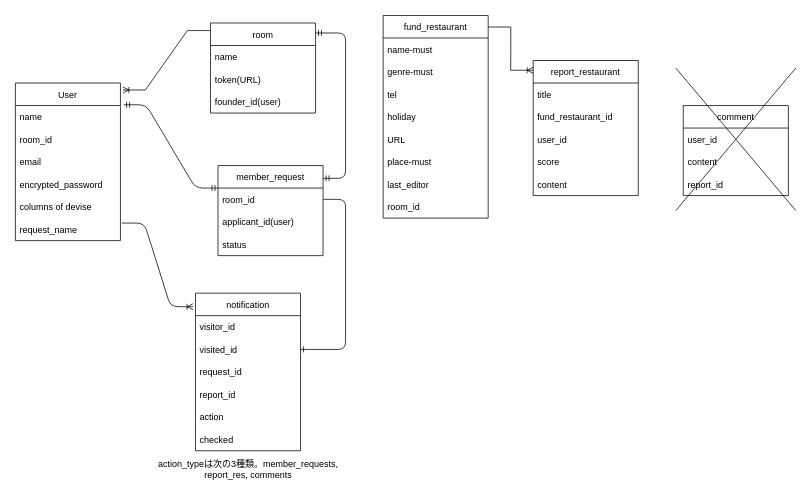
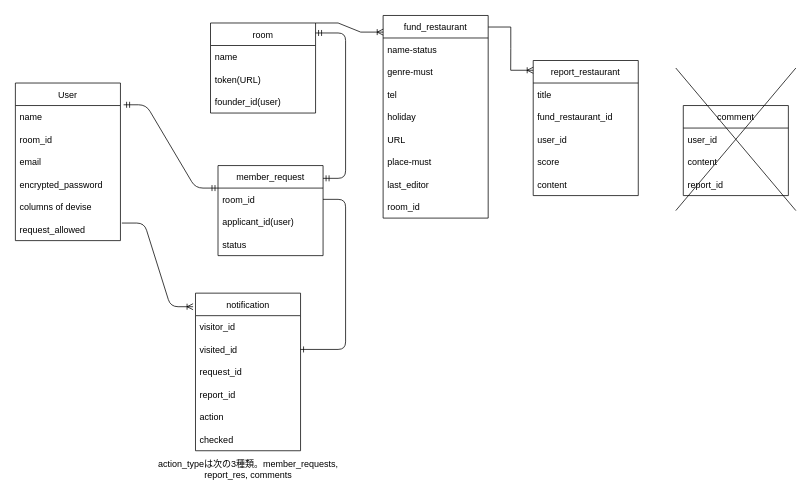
  <mxCell id="0" />
  <mxCell id="1" parent="0" />
  <mxCell id="2" value="room" style="swimlane;fontStyle=0;childLayout=stackLayout;horizontal=1;startSize=30;horizontalStack=0;resizeParent=1;resizeParentMax=0;resizeLast=0;collapsible=1;marginBottom=0;" parent="1" vertex="1"><mxGeometry x="280" y="30" width="140" height="120" as="geometry" /></mxCell>
  <mxCell id="3" value="name" style="text;strokeColor=none;fillColor=none;align=left;verticalAlign=middle;spacingLeft=4;spacingRight=4;overflow=hidden;points=[[0,0.5],[1,0.5]];portConstraint=eastwest;rotatable=0;" parent="2" vertex="1"><mxGeometry y="30" width="140" height="30" as="geometry" /></mxCell>
  <mxCell id="4" value="token(URL)" style="text;strokeColor=none;fillColor=none;align=left;verticalAlign=middle;spacingLeft=4;spacingRight=4;overflow=hidden;points=[[0,0.5],[1,0.5]];portConstraint=eastwest;rotatable=0;" parent="2" vertex="1"><mxGeometry y="60" width="140" height="30" as="geometry" /></mxCell>
  <mxCell id="5" value="founder_id(user)" style="text;strokeColor=none;fillColor=none;align=left;verticalAlign=middle;spacingLeft=4;spacingRight=4;overflow=hidden;points=[[0,0.5],[1,0.5]];portConstraint=eastwest;rotatable=0;" parent="2" vertex="1"><mxGeometry y="90" width="140" height="30" as="geometry" /></mxCell>
  <mxCell id="6" value="User" style="swimlane;fontStyle=0;childLayout=stackLayout;horizontal=1;startSize=30;horizontalStack=0;resizeParent=1;resizeParentMax=0;resizeLast=0;collapsible=1;marginBottom=0;" parent="1" vertex="1"><mxGeometry x="20" y="110" width="140" height="210" as="geometry"><mxRectangle x="110" y="250" width="60" height="30" as="alternateBounds" /></mxGeometry></mxCell>
  <mxCell id="7" value="name" style="text;strokeColor=none;fillColor=none;align=left;verticalAlign=middle;spacingLeft=4;spacingRight=4;overflow=hidden;points=[[0,0.5],[1,0.5]];portConstraint=eastwest;rotatable=0;" parent="6" vertex="1"><mxGeometry y="30" width="140" height="30" as="geometry" /></mxCell>
  <mxCell id="8" value="room_id" style="text;strokeColor=none;fillColor=none;align=left;verticalAlign=middle;spacingLeft=4;spacingRight=4;overflow=hidden;points=[[0,0.5],[1,0.5]];portConstraint=eastwest;rotatable=0;" parent="6" vertex="1"><mxGeometry y="60" width="140" height="30" as="geometry" /></mxCell>
  <mxCell id="9" value="email" style="text;strokeColor=none;fillColor=none;align=left;verticalAlign=middle;spacingLeft=4;spacingRight=4;overflow=hidden;points=[[0,0.5],[1,0.5]];portConstraint=eastwest;rotatable=0;" parent="6" vertex="1"><mxGeometry y="90" width="140" height="30" as="geometry" /></mxCell>
  <mxCell id="10" value="encrypted_password" style="text;strokeColor=none;fillColor=none;align=left;verticalAlign=middle;spacingLeft=4;spacingRight=4;overflow=hidden;points=[[0,0.5],[1,0.5]];portConstraint=eastwest;rotatable=0;" parent="6" vertex="1"><mxGeometry y="120" width="140" height="30" as="geometry" /></mxCell>
  <mxCell id="11" value="columns of devise   " style="text;strokeColor=none;fillColor=none;align=left;verticalAlign=middle;spacingLeft=4;spacingRight=4;overflow=hidden;points=[[0,0.5],[1,0.5]];portConstraint=eastwest;rotatable=0;" parent="6" vertex="1"><mxGeometry y="150" width="140" height="30" as="geometry" /></mxCell>
- <mxCell id="12" value="request_name" style="text;strokeColor=none;fillColor=none;align=left;verticalAlign=middle;spacingLeft=4;spacingRight=4;overflow=hidden;points=[[0,0.5],[1,0.5]];portConstraint=eastwest;rotatable=0;" parent="6" vertex="1"><mxGeometry y="180" width="140" height="30" as="geometry" /></mxCell>
+ <mxCell id="12" value="request_allowed" style="text;strokeColor=none;fillColor=none;align=left;verticalAlign=middle;spacingLeft=4;spacingRight=4;overflow=hidden;points=[[0,0.5],[1,0.5]];portConstraint=eastwest;rotatable=0;" parent="6" vertex="1"><mxGeometry y="180" width="140" height="30" as="geometry" /></mxCell>
  <mxCell id="13" value="fund_restaurant" style="swimlane;fontStyle=0;childLayout=stackLayout;horizontal=1;startSize=30;horizontalStack=0;resizeParent=1;resizeParentMax=0;resizeLast=0;collapsible=1;marginBottom=0;" parent="1" vertex="1"><mxGeometry x="510" y="20" width="140" height="270" as="geometry" /></mxCell>
- <mxCell id="14" value="name-must" style="text;strokeColor=none;fillColor=none;align=left;verticalAlign=middle;spacingLeft=4;spacingRight=4;overflow=hidden;points=[[0,0.5],[1,0.5]];portConstraint=eastwest;rotatable=0;" parent="13" vertex="1"><mxGeometry y="30" width="140" height="30" as="geometry" /></mxCell>
+ <mxCell id="14" value="name-status" style="text;strokeColor=none;fillColor=none;align=left;verticalAlign=middle;spacingLeft=4;spacingRight=4;overflow=hidden;points=[[0,0.5],[1,0.5]];portConstraint=eastwest;rotatable=0;" parent="13" vertex="1"><mxGeometry y="30" width="140" height="30" as="geometry" /></mxCell>
  <mxCell id="15" value="genre-must" style="text;strokeColor=none;fillColor=none;align=left;verticalAlign=middle;spacingLeft=4;spacingRight=4;overflow=hidden;points=[[0,0.5],[1,0.5]];portConstraint=eastwest;rotatable=0;" parent="13" vertex="1"><mxGeometry y="60" width="140" height="30" as="geometry" /></mxCell>
  <mxCell id="16" value="tel" style="text;strokeColor=none;fillColor=none;align=left;verticalAlign=middle;spacingLeft=4;spacingRight=4;overflow=hidden;points=[[0,0.5],[1,0.5]];portConstraint=eastwest;rotatable=0;" parent="13" vertex="1"><mxGeometry y="90" width="140" height="30" as="geometry" /></mxCell>
  <mxCell id="17" value="holiday" style="text;strokeColor=none;fillColor=none;align=left;verticalAlign=middle;spacingLeft=4;spacingRight=4;overflow=hidden;points=[[0,0.5],[1,0.5]];portConstraint=eastwest;rotatable=0;" parent="13" vertex="1"><mxGeometry y="120" width="140" height="30" as="geometry" /></mxCell>
  <mxCell id="18" value="URL" style="text;strokeColor=none;fillColor=none;align=left;verticalAlign=middle;spacingLeft=4;spacingRight=4;overflow=hidden;points=[[0,0.5],[1,0.5]];portConstraint=eastwest;rotatable=0;" parent="13" vertex="1"><mxGeometry y="150" width="140" height="30" as="geometry" /></mxCell>
  <mxCell id="19" value="place-must" style="text;strokeColor=none;fillColor=none;align=left;verticalAlign=middle;spacingLeft=4;spacingRight=4;overflow=hidden;points=[[0,0.5],[1,0.5]];portConstraint=eastwest;rotatable=0;" parent="13" vertex="1"><mxGeometry y="180" width="140" height="30" as="geometry" /></mxCell>
  <mxCell id="20" value="last_editor" style="text;strokeColor=none;fillColor=none;align=left;verticalAlign=middle;spacingLeft=4;spacingRight=4;overflow=hidden;points=[[0,0.5],[1,0.5]];portConstraint=eastwest;rotatable=0;" parent="13" vertex="1"><mxGeometry y="210" width="140" height="30" as="geometry" /></mxCell>
  <mxCell id="21" value="room_id" style="text;strokeColor=none;fillColor=none;align=left;verticalAlign=middle;spacingLeft=4;spacingRight=4;overflow=hidden;points=[[0,0.5],[1,0.5]];portConstraint=eastwest;rotatable=0;" parent="13" vertex="1"><mxGeometry y="240" width="140" height="30" as="geometry" /></mxCell>
  <mxCell id="22" value="notification" style="swimlane;fontStyle=0;childLayout=stackLayout;horizontal=1;startSize=30;horizontalStack=0;resizeParent=1;resizeParentMax=0;resizeLast=0;collapsible=1;marginBottom=0;" parent="1" vertex="1"><mxGeometry x="260" y="390" width="140" height="210" as="geometry" /></mxCell>
  <mxCell id="23" value="visitor_id" style="text;strokeColor=none;fillColor=none;align=left;verticalAlign=middle;spacingLeft=4;spacingRight=4;overflow=hidden;points=[[0,0.5],[1,0.5]];portConstraint=eastwest;rotatable=0;" parent="22" vertex="1"><mxGeometry y="30" width="140" height="30" as="geometry" /></mxCell>
  <mxCell id="24" value="visited_id" style="text;strokeColor=none;fillColor=none;align=left;verticalAlign=middle;spacingLeft=4;spacingRight=4;overflow=hidden;points=[[0,0.5],[1,0.5]];portConstraint=eastwest;rotatable=0;" parent="22" vertex="1"><mxGeometry y="60" width="140" height="30" as="geometry" /></mxCell>
  <mxCell id="25" value="request_id" style="text;strokeColor=none;fillColor=none;align=left;verticalAlign=middle;spacingLeft=4;spacingRight=4;overflow=hidden;points=[[0,0.5],[1,0.5]];portConstraint=eastwest;rotatable=0;" parent="22" vertex="1"><mxGeometry y="90" width="140" height="30" as="geometry" /></mxCell>
  <mxCell id="26" value="report_id" style="text;strokeColor=none;fillColor=none;align=left;verticalAlign=middle;spacingLeft=4;spacingRight=4;overflow=hidden;points=[[0,0.5],[1,0.5]];portConstraint=eastwest;rotatable=0;" parent="22" vertex="1"><mxGeometry y="120" width="140" height="30" as="geometry" /></mxCell>
  <mxCell id="27" value="action" style="text;strokeColor=none;fillColor=none;align=left;verticalAlign=middle;spacingLeft=4;spacingRight=4;overflow=hidden;points=[[0,0.5],[1,0.5]];portConstraint=eastwest;rotatable=0;" parent="22" vertex="1"><mxGeometry y="150" width="140" height="30" as="geometry" /></mxCell>
  <mxCell id="28" value="checked" style="text;strokeColor=none;fillColor=none;align=left;verticalAlign=middle;spacingLeft=4;spacingRight=4;overflow=hidden;points=[[0,0.5],[1,0.5]];portConstraint=eastwest;rotatable=0;" parent="22" vertex="1"><mxGeometry y="180" width="140" height="30" as="geometry" /></mxCell>
- <mxCell id="29" value="" style="edgeStyle=entityRelationEdgeStyle;fontSize=12;html=1;endArrow=ERoneToMany;rounded=0;entryX=1.023;entryY=0.044;entryDx=0;entryDy=0;entryPerimeter=0;exitX=-0.006;exitY=0.084;exitDx=0;exitDy=0;exitPerimeter=0;" parent="1" source="2" target="6" edge="1"><mxGeometry width="100" height="100" relative="1" as="geometry"><mxPoint x="270" y="60" as="sourcePoint" /><mxPoint x="150" y="30" as="targetPoint" /></mxGeometry></mxCell>
  <mxCell id="30" value="member_request" style="swimlane;fontStyle=0;childLayout=stackLayout;horizontal=1;startSize=30;horizontalStack=0;resizeParent=1;resizeParentMax=0;resizeLast=0;collapsible=1;marginBottom=0;" parent="1" vertex="1"><mxGeometry x="290" y="220" width="140" height="120" as="geometry" /></mxCell>
  <mxCell id="31" value="room_id" style="text;strokeColor=none;fillColor=none;align=left;verticalAlign=middle;spacingLeft=4;spacingRight=4;overflow=hidden;points=[[0,0.5],[1,0.5]];portConstraint=eastwest;rotatable=0;" parent="30" vertex="1"><mxGeometry y="30" width="140" height="30" as="geometry" /></mxCell>
  <mxCell id="32" value="applicant_id(user)" style="text;strokeColor=none;fillColor=none;align=left;verticalAlign=middle;spacingLeft=4;spacingRight=4;overflow=hidden;points=[[0,0.5],[1,0.5]];portConstraint=eastwest;rotatable=0;" vertex="1" parent="30"><mxGeometry y="60" width="140" height="30" as="geometry" /></mxCell>
  <mxCell id="33" value="status" style="text;strokeColor=none;fillColor=none;align=left;verticalAlign=middle;spacingLeft=4;spacingRight=4;overflow=hidden;points=[[0,0.5],[1,0.5]];portConstraint=eastwest;rotatable=0;" parent="30" vertex="1"><mxGeometry y="90" width="140" height="30" as="geometry" /></mxCell>
  <mxCell id="34" value="" style="edgeStyle=entityRelationEdgeStyle;fontSize=12;html=1;endArrow=ERmandOne;startArrow=ERmandOne;entryX=1;entryY=0.111;entryDx=0;entryDy=0;entryPerimeter=0;" parent="1" target="2" edge="1"><mxGeometry width="100" height="100" relative="1" as="geometry"><mxPoint x="430" y="237" as="sourcePoint" /><mxPoint x="250" y="40" as="targetPoint" /></mxGeometry></mxCell>
  <mxCell id="35" value="" style="edgeStyle=entityRelationEdgeStyle;fontSize=12;html=1;endArrow=ERmandOne;startArrow=ERmandOne;exitX=1.03;exitY=-0.033;exitDx=0;exitDy=0;exitPerimeter=0;entryX=0;entryY=0.25;entryDx=0;entryDy=0;" parent="1" source="7" target="30" edge="1"><mxGeometry width="100" height="100" relative="1" as="geometry"><mxPoint x="-80" y="120" as="sourcePoint" /><mxPoint x="20" y="20" as="targetPoint" /></mxGeometry></mxCell>
  <mxCell id="36" value="" style="edgeStyle=entityRelationEdgeStyle;fontSize=12;html=1;endArrow=ERoneToMany;exitX=1.013;exitY=0.22;exitDx=0;exitDy=0;exitPerimeter=0;entryX=-0.023;entryY=0.086;entryDx=0;entryDy=0;entryPerimeter=0;" parent="1" target="22" edge="1"><mxGeometry width="100" height="100" relative="1" as="geometry"><mxPoint x="161.82" y="296.6" as="sourcePoint" /><mxPoint x="200" y="380" as="targetPoint" /></mxGeometry></mxCell>
  <mxCell id="37" value="" style="edgeStyle=entityRelationEdgeStyle;fontSize=12;html=1;endArrow=ERone;endFill=1;entryX=1;entryY=0.5;entryDx=0;entryDy=0;" parent="1" source="31" target="24" edge="1"><mxGeometry width="100" height="100" relative="1" as="geometry"><mxPoint x="480" y="380" as="sourcePoint" /><mxPoint x="580" y="280" as="targetPoint" /></mxGeometry></mxCell>
  <mxCell id="38" value="comment" style="swimlane;fontStyle=0;childLayout=stackLayout;horizontal=1;startSize=30;horizontalStack=0;resizeParent=1;resizeParentMax=0;resizeLast=0;collapsible=1;marginBottom=0;" parent="1" vertex="1"><mxGeometry x="910" y="140" width="140" height="120" as="geometry" /></mxCell>
  <mxCell id="39" value="user_id" style="text;strokeColor=none;fillColor=none;align=left;verticalAlign=middle;spacingLeft=4;spacingRight=4;overflow=hidden;points=[[0,0.5],[1,0.5]];portConstraint=eastwest;rotatable=0;" parent="38" vertex="1"><mxGeometry y="30" width="140" height="30" as="geometry" /></mxCell>
  <mxCell id="40" value="content" style="text;strokeColor=none;fillColor=none;align=left;verticalAlign=middle;spacingLeft=4;spacingRight=4;overflow=hidden;points=[[0,0.5],[1,0.5]];portConstraint=eastwest;rotatable=0;" parent="38" vertex="1"><mxGeometry y="60" width="140" height="30" as="geometry" /></mxCell>
  <mxCell id="41" value="report_id" style="text;strokeColor=none;fillColor=none;align=left;verticalAlign=middle;spacingLeft=4;spacingRight=4;overflow=hidden;points=[[0,0.5],[1,0.5]];portConstraint=eastwest;rotatable=0;" parent="38" vertex="1"><mxGeometry y="90" width="140" height="30" as="geometry" /></mxCell>
  <mxCell id="42" value="report_restaurant" style="swimlane;fontStyle=0;childLayout=stackLayout;horizontal=1;startSize=30;horizontalStack=0;resizeParent=1;resizeParentMax=0;resizeLast=0;collapsible=1;marginBottom=0;" parent="1" vertex="1"><mxGeometry x="710" y="80" width="140" height="180" as="geometry" /></mxCell>
  <mxCell id="43" value="" style="edgeStyle=entityRelationEdgeStyle;fontSize=12;html=1;endArrow=ERoneToMany;rounded=0;entryX=1.023;entryY=0.044;entryDx=0;entryDy=0;entryPerimeter=0;exitX=1.001;exitY=0.057;exitDx=0;exitDy=0;exitPerimeter=0;" parent="42" source="13" edge="1"><mxGeometry width="100" height="100" relative="1" as="geometry"><mxPoint x="115.94" y="-70.0" as="sourcePoint" /><mxPoint y="13.0" as="targetPoint" /></mxGeometry></mxCell>
  <mxCell id="44" value="title" style="text;strokeColor=none;fillColor=none;align=left;verticalAlign=middle;spacingLeft=4;spacingRight=4;overflow=hidden;points=[[0,0.5],[1,0.5]];portConstraint=eastwest;rotatable=0;" parent="42" vertex="1"><mxGeometry y="30" width="140" height="30" as="geometry" /></mxCell>
  <mxCell id="45" value="fund_restaurant_id" style="text;strokeColor=none;fillColor=none;align=left;verticalAlign=middle;spacingLeft=4;spacingRight=4;overflow=hidden;points=[[0,0.5],[1,0.5]];portConstraint=eastwest;rotatable=0;" parent="42" vertex="1"><mxGeometry y="60" width="140" height="30" as="geometry" /></mxCell>
  <mxCell id="46" value="user_id" style="text;strokeColor=none;fillColor=none;align=left;verticalAlign=middle;spacingLeft=4;spacingRight=4;overflow=hidden;points=[[0,0.5],[1,0.5]];portConstraint=eastwest;rotatable=0;" parent="42" vertex="1"><mxGeometry y="90" width="140" height="30" as="geometry" /></mxCell>
  <mxCell id="47" value="score" style="text;strokeColor=none;fillColor=none;align=left;verticalAlign=middle;spacingLeft=4;spacingRight=4;overflow=hidden;points=[[0,0.5],[1,0.5]];portConstraint=eastwest;rotatable=0;" parent="42" vertex="1"><mxGeometry y="120" width="140" height="30" as="geometry" /></mxCell>
  <mxCell id="48" value="content" style="text;strokeColor=none;fillColor=none;align=left;verticalAlign=middle;spacingLeft=4;spacingRight=4;overflow=hidden;points=[[0,0.5],[1,0.5]];portConstraint=eastwest;rotatable=0;" parent="42" vertex="1"><mxGeometry y="150" width="140" height="30" as="geometry" /></mxCell>
  <mxCell id="49" value="action_typeは次の3種類。member_requests,&lt;br&gt;report_res, comments" style="text;html=1;align=center;verticalAlign=middle;resizable=0;points=[];autosize=1;strokeColor=none;fillColor=none;" parent="1" vertex="1"><mxGeometry x="200" y="610" width="260" height="30" as="geometry" /></mxCell>
+ <mxCell id="50" value="" style="edgeStyle=entityRelationEdgeStyle;fontSize=12;html=1;endArrow=ERoneToMany;rounded=0;entryX=0.001;entryY=0.082;entryDx=0;entryDy=0;entryPerimeter=0;exitX=1;exitY=0;exitDx=0;exitDy=0;" parent="1" source="2" target="13" edge="1"><mxGeometry width="100" height="100" relative="1" as="geometry"><mxPoint x="580" y="-53" as="sourcePoint" /><mxPoint x="480" y="30" as="targetPoint" /></mxGeometry></mxCell>
  <mxCell id="51" value="" style="endArrow=none;html=1;" edge="1" parent="1"><mxGeometry width="50" height="50" relative="1" as="geometry"><mxPoint x="900" y="280" as="sourcePoint" /><mxPoint x="1060" y="90" as="targetPoint" /></mxGeometry></mxCell>
  <mxCell id="52" value="" style="endArrow=none;html=1;" edge="1" parent="1"><mxGeometry width="50" height="50" relative="1" as="geometry"><mxPoint x="900" y="90" as="sourcePoint" /><mxPoint x="1060" y="280" as="targetPoint" /></mxGeometry></mxCell>
